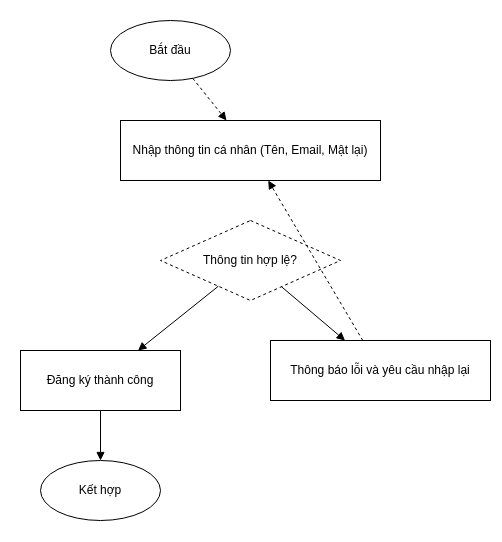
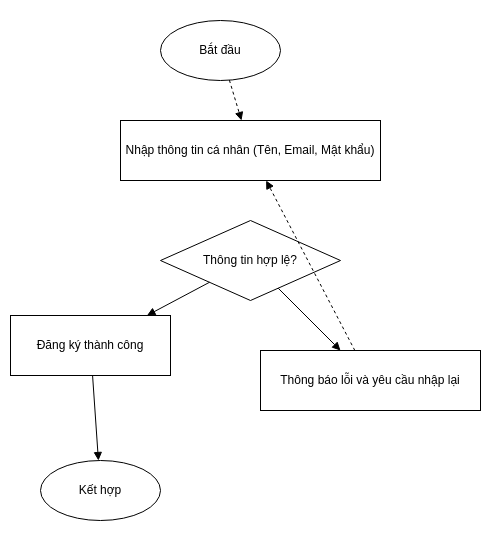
  <mxCell id="0" />
  <mxCell id="1" parent="0" />
- <mxCell id="2" value="Bắt đầu" style="ellipse;whiteSpace=wrap;html=1;" vertex="1" parent="1"><mxGeometry x="110" y="20" width="120" height="60" as="geometry" /></mxCell>
- <mxCell id="3" value="Nhập thông tin cá nhân (Tên, Email, Mật lại)" style="rounded=0;whiteSpace=wrap;html=1;" vertex="1" parent="1"><mxGeometry x="120" y="120" width="260" height="60" as="geometry" /></mxCell>
- <mxCell id="4" value="Thông tin hợp lệ?" style="rhombus;whiteSpace=wrap;html=1;dashed=1;" vertex="1" parent="1"><mxGeometry x="160" y="220" width="180" height="80" as="geometry" /></mxCell>
- <mxCell id="5" value="Đăng ký thành công" style="rounded=0;whiteSpace=wrap;html=1;" vertex="1" parent="1"><mxGeometry x="20" y="350" width="160" height="60" as="geometry" /></mxCell>
- <mxCell id="6" value="Thông báo lỗi và yêu cầu nhập lại" style="rounded=0;whiteSpace=wrap;html=1;" vertex="1" parent="1"><mxGeometry x="270" y="340" width="220" height="60" as="geometry" /></mxCell>
+ <mxCell id="2" value="Bắt đầu" style="ellipse;whiteSpace=wrap;html=1;" vertex="1" parent="1"><mxGeometry x="160" y="20" width="120" height="60" as="geometry" /></mxCell>
+ <mxCell id="3" value="Nhập thông tin cá nhân (Tên, Email, Mật khẩu)" style="rounded=0;whiteSpace=wrap;html=1;" vertex="1" parent="1"><mxGeometry x="120" y="120" width="260" height="60" as="geometry" /></mxCell>
+ <mxCell id="4" value="Thông tin hợp lệ?" style="rhombus;whiteSpace=wrap;html=1;" vertex="1" parent="1"><mxGeometry x="160" y="220" width="180" height="80" as="geometry" /></mxCell>
+ <mxCell id="5" value="Đăng ký thành công" style="rounded=0;whiteSpace=wrap;html=1;" vertex="1" parent="1"><mxGeometry x="10" y="315" width="160" height="60" as="geometry" /></mxCell>
+ <mxCell id="6" value="Thông báo lỗi và yêu cầu nhập lại" style="rounded=0;whiteSpace=wrap;html=1;" vertex="1" parent="1"><mxGeometry x="260" y="350" width="220" height="60" as="geometry" /></mxCell>
  <mxCell id="7" value="Kết hợp" style="ellipse;whiteSpace=wrap;html=1;" vertex="1" parent="1"><mxGeometry x="40" y="460" width="120" height="60" as="geometry" /></mxCell>
  <mxCell id="8" edge="1" source="2" target="3" style="endArrow=block;dashed=1;" parent="1"><mxGeometry relative="1" as="geometry" /></mxCell>
  <mxCell id="9" edge="1" source="4" target="5" style="endArrow=block;" parent="1"><mxGeometry relative="1" as="geometry" /></mxCell>
  <mxCell id="10" edge="1" source="4" target="6" style="endArrow=block;" parent="1"><mxGeometry relative="1" as="geometry" /></mxCell>
  <mxCell id="11" edge="1" source="5" target="7" style="endArrow=block;" parent="1"><mxGeometry relative="1" as="geometry" /></mxCell>
  <mxCell id="12" edge="1" source="6" target="3" style="endArrow=block;dashed=1;" parent="1"><mxGeometry relative="1" as="geometry" /></mxCell>
